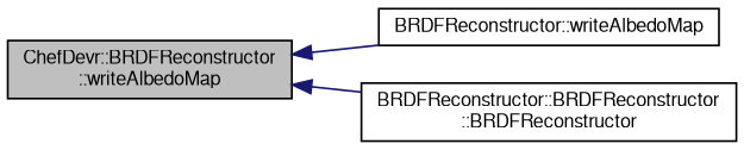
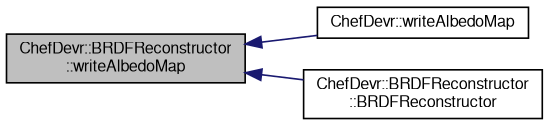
  digraph {
    rankdir=LR
    node [color=black fillcolor=white fontname=FreeSans fontsize=10 shape=record style=filled]
    edge [color=midnightblue dir=back fontname=FreeSans fontsize=10 labelfontname=FreeSans labelfontsize=10 style=solid]
    n1 [fillcolor=grey75 fontcolor=black height=0.2 label="ChefDevr::BRDFReconstructor\l::writeAlbedoMap" width=0.4]
-   n2 [height=0.2 label="BRDFReconstructor::writeAlbedoMap" width=0.4]
-   n3 [height=0.2 label="BRDFReconstructor::BRDFReconstructor\l::BRDFReconstructor" width=0.4]
+   n2 [height=0.2 label="ChefDevr::writeAlbedoMap" width=0.4]
+   n3 [height=0.2 label="ChefDevr::BRDFReconstructor\l::BRDFReconstructor" width=0.4]
    n1 -> n2
    n1 -> n3
  }
